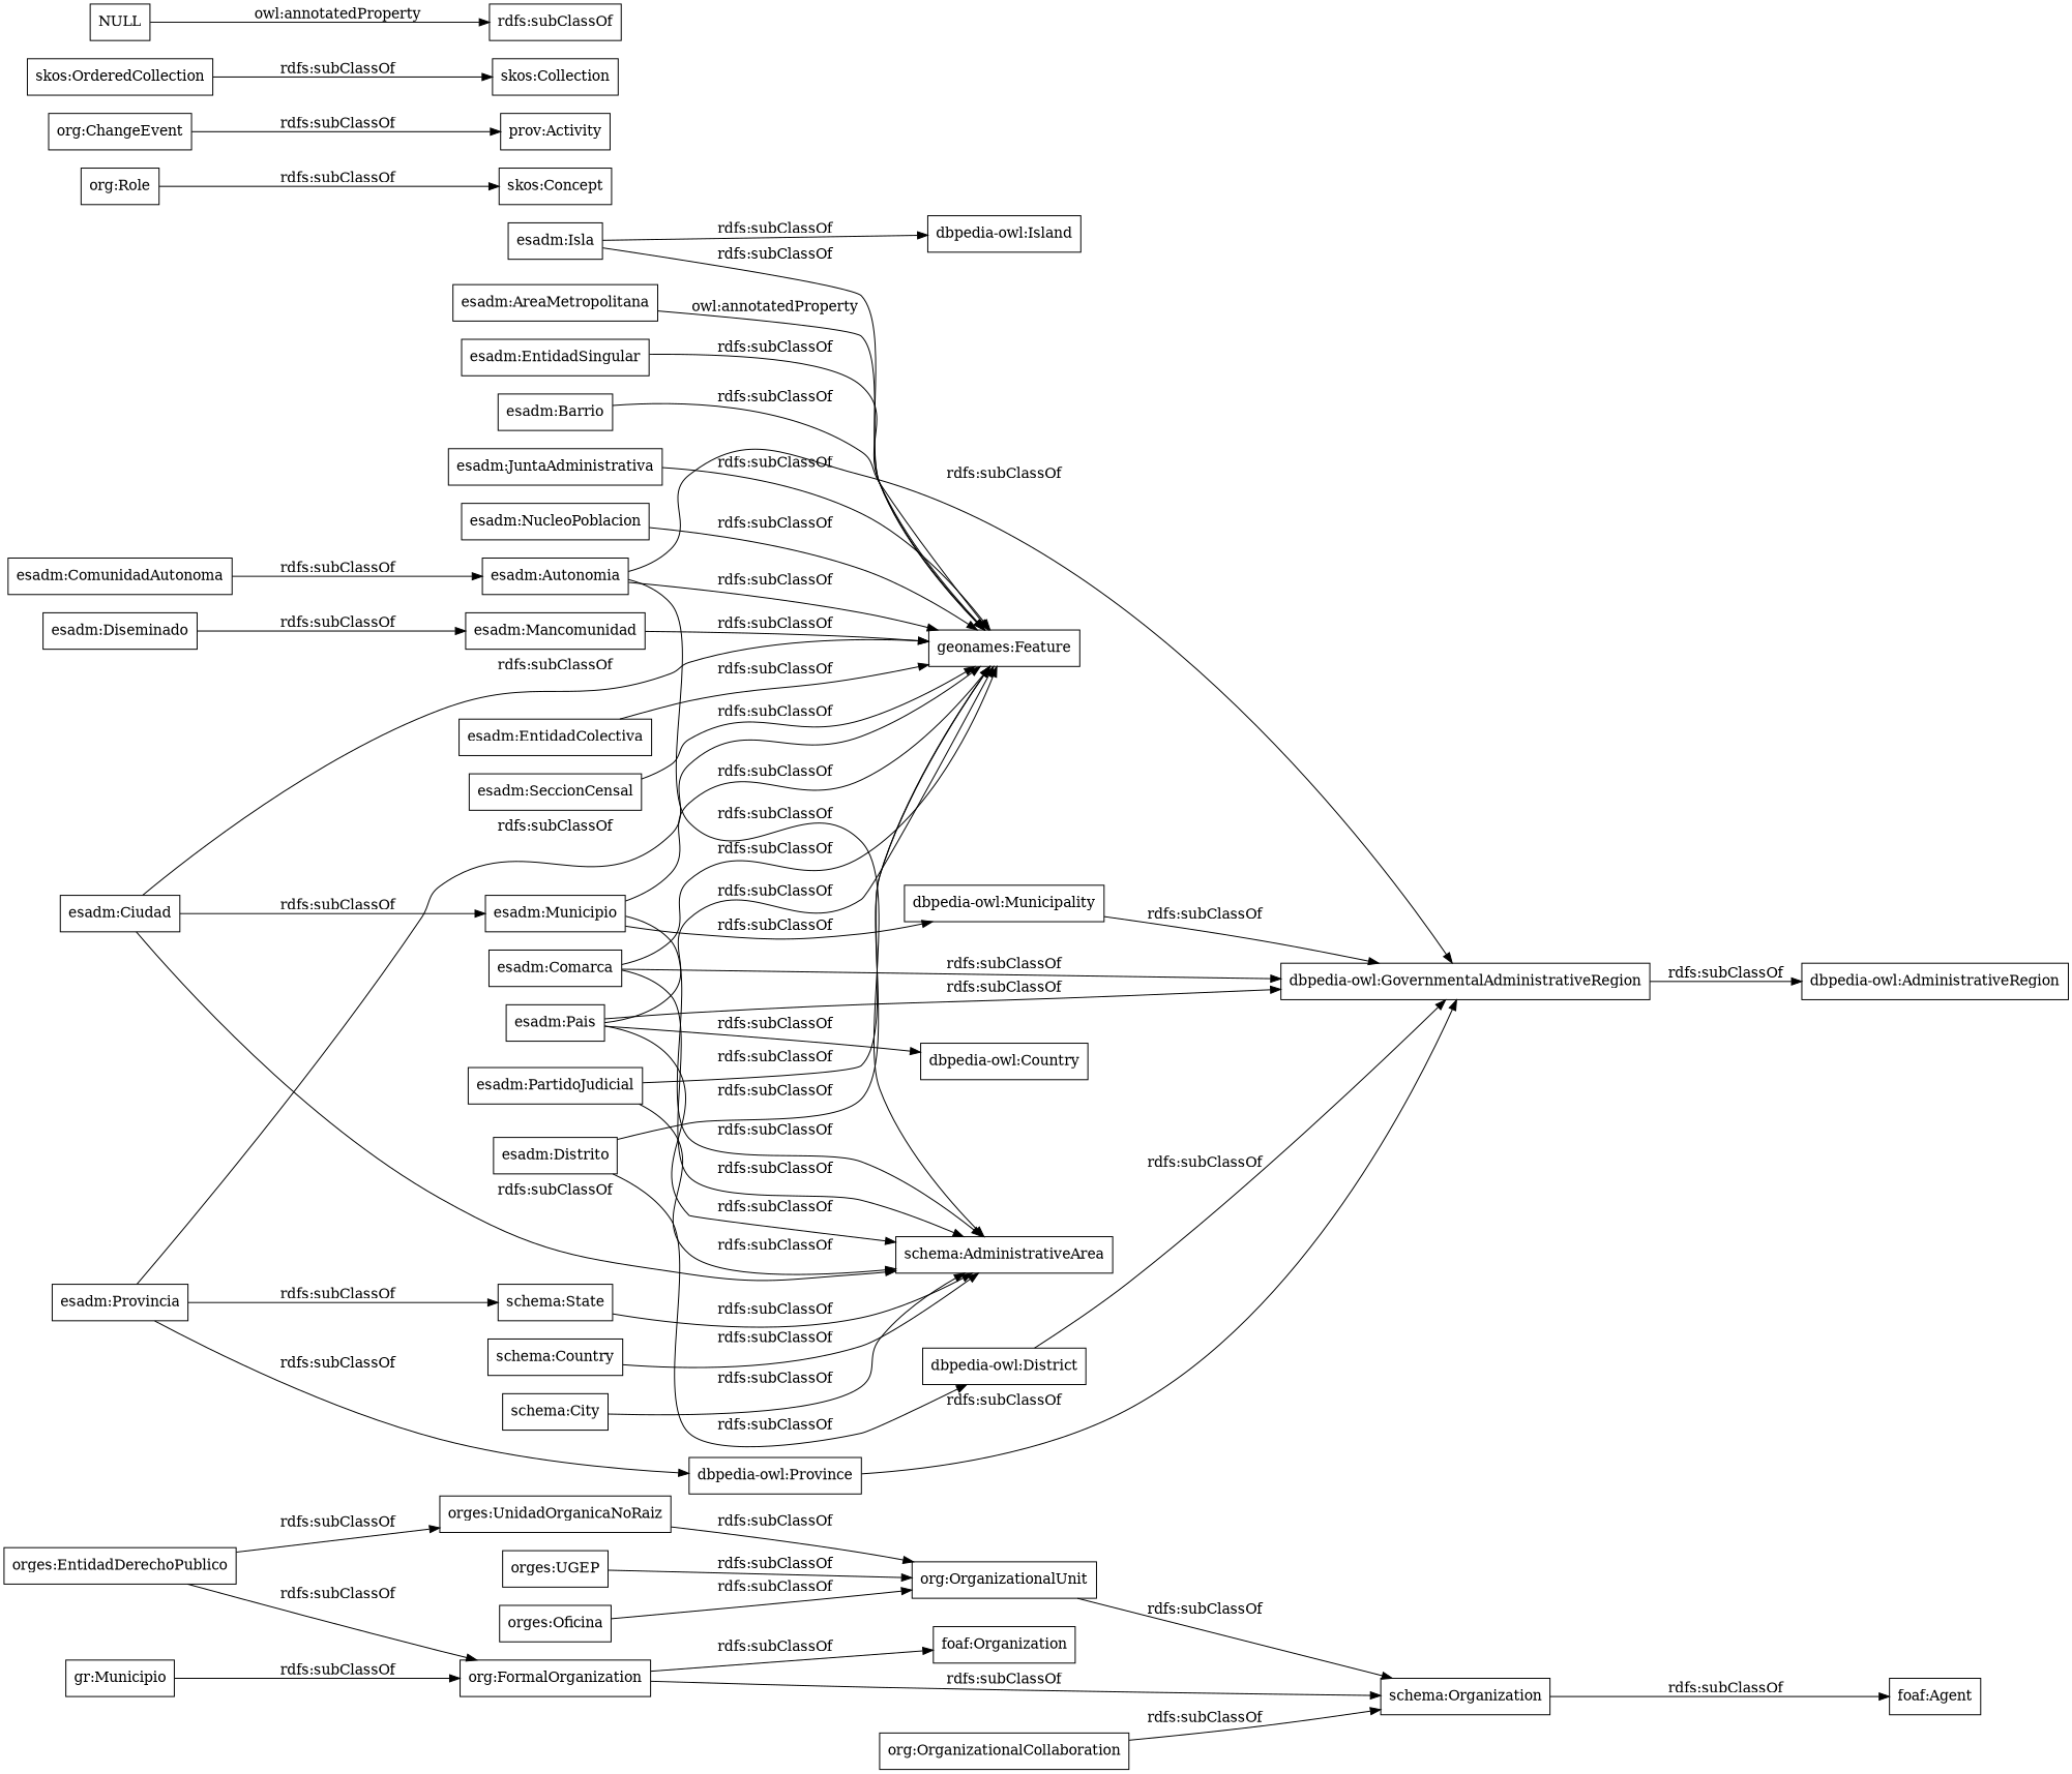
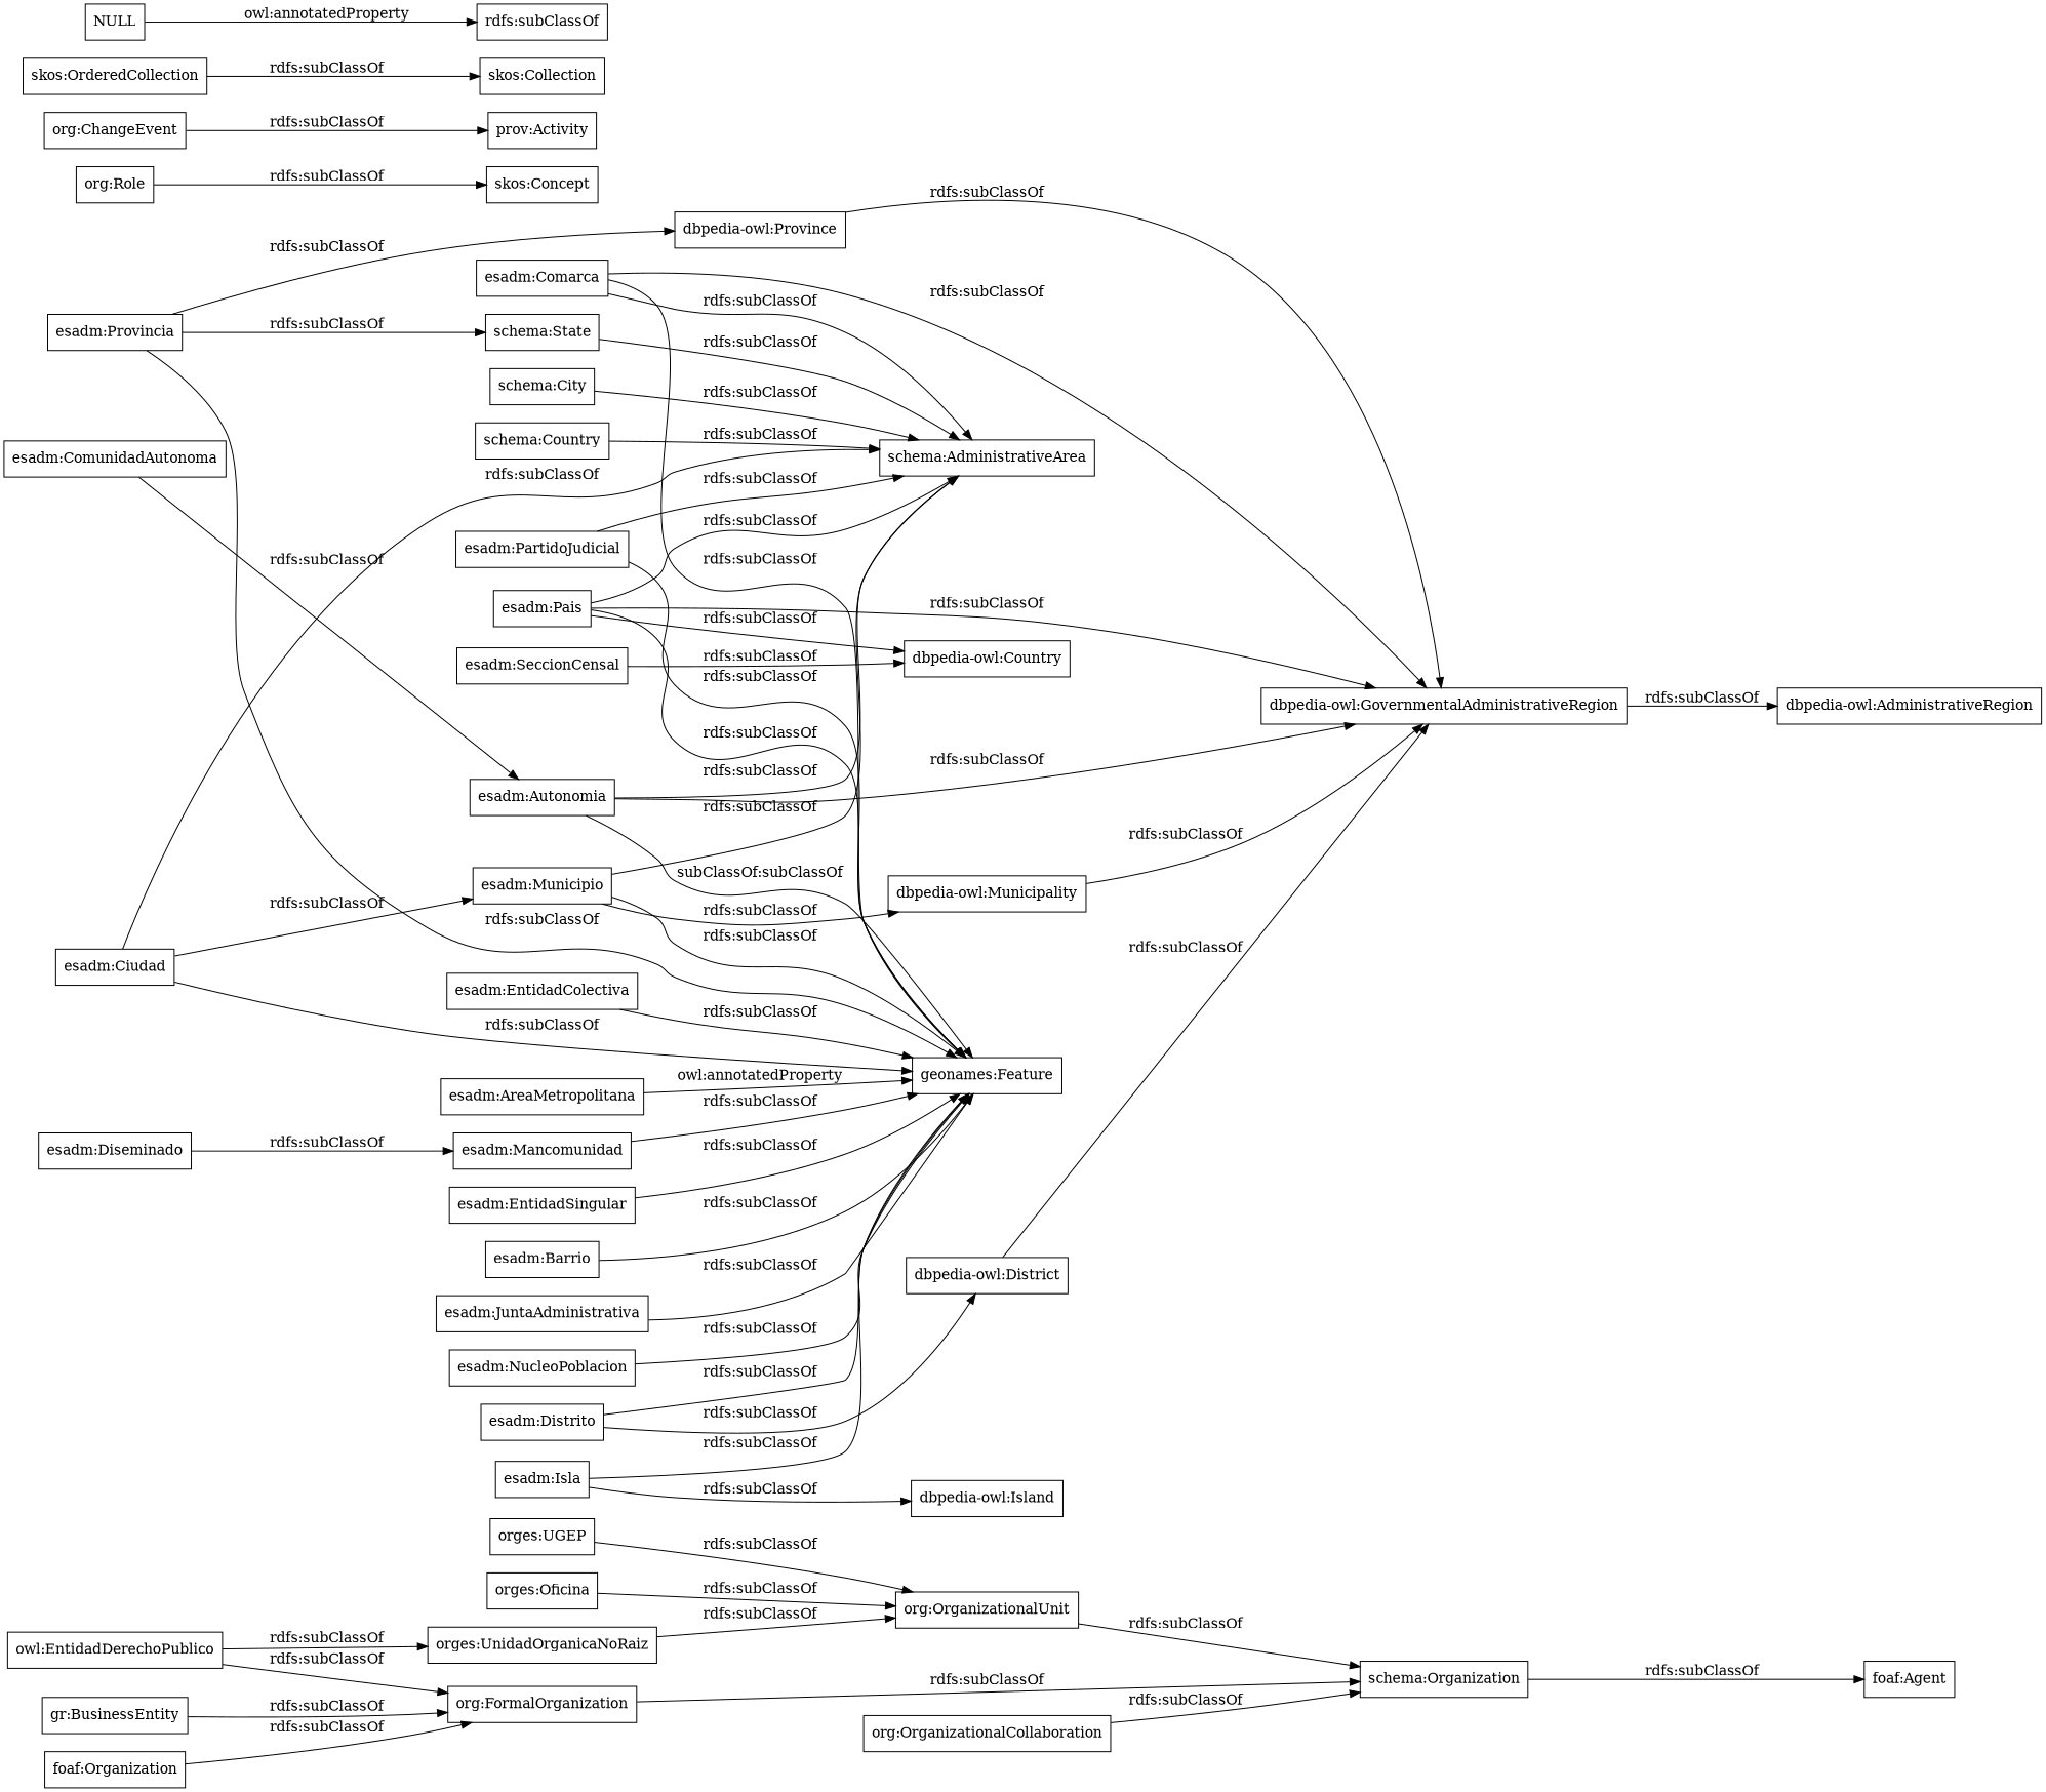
  digraph {
    rankdir=LR
    node [color=black shape=rectangle]
    "orges:Oficina"
    "org:OrganizationalUnit"
    n3 [label="schema:Organization"]
    "orges:UnidadOrganicaNoRaiz"
-   "orges:EntidadDerechoPublico"
+   "orges:EntidadDerechoPublico" [label="owl:EntidadDerechoPublico"]
    "org:FormalOrganization"
    "foaf:Organization"
    "orges:UGEP"
    "esadm:Mancomunidad"
    "geonames:Feature"
    "esadm:Comarca"
    "schema:AdministrativeArea"
    "dbpedia-owl:GovernmentalAdministrativeRegion"
    "dbpedia-owl:AdministrativeRegion"
    "esadm:Isla"
    "dbpedia-owl:Island"
    "schema:State"
    "dbpedia-owl:Province"
    "schema:Country"
    "esadm:EntidadSingular"
    "esadm:Municipio"
    "dbpedia-owl:Municipality"
    "esadm:Pais"
    "dbpedia-owl:Country"
    "esadm:Autonomia"
    "esadm:Barrio"
    "esadm:Diseminado"
    "esadm:JuntaAdministrativa"
    "schema:City"
    "esadm:NucleoPoblacion"
    "esadm:Provincia"
    "esadm:EntidadColectiva"
    "esadm:PartidoJudicial"
    "esadm:ComunidadAutonoma"
    "esadm:Ciudad"
    "dbpedia-owl:District"
    "esadm:Distrito"
    "esadm:SeccionCensal"
    "esadm:AreaMetropolitana"
    "foaf:Agent"
    "org:OrganizationalCollaboration"
    "org:Role"
    "skos:Concept"
    "org:ChangeEvent"
    "prov:Activity"
    "skos:OrderedCollection"
    "skos:Collection"
    NULL
    "rdfs:subClassOf"
-   "gr:BusinessEntity" [label="gr:Municipio"]
+   "gr:BusinessEntity"
    "orges:Oficina" -> "org:OrganizationalUnit" [label="rdfs:subClassOf"]
    "org:OrganizationalUnit" -> n3 [label="rdfs:subClassOf"]
    n3 -> "foaf:Agent" [label="rdfs:subClassOf"]
    "orges:UnidadOrganicaNoRaiz" -> "org:OrganizationalUnit" [label="rdfs:subClassOf"]
    "orges:EntidadDerechoPublico" -> "orges:UnidadOrganicaNoRaiz" [label="rdfs:subClassOf"]
    "orges:EntidadDerechoPublico" -> "org:FormalOrganization" [label="rdfs:subClassOf"]
    "org:FormalOrganization" -> n3 [label="rdfs:subClassOf"]
-   "org:FormalOrganization" -> "foaf:Organization" [label="rdfs:subClassOf"]
+   "foaf:Organization" -> "org:FormalOrganization" [label="rdfs:subClassOf"]
    "orges:UGEP" -> "org:OrganizationalUnit" [label="rdfs:subClassOf"]
    "esadm:Mancomunidad" -> "geonames:Feature" [label="rdfs:subClassOf"]
    "esadm:Comarca" -> "geonames:Feature" [label="rdfs:subClassOf"]
    "esadm:Comarca" -> "schema:AdministrativeArea" [label="rdfs:subClassOf"]
    "esadm:Comarca" -> "dbpedia-owl:GovernmentalAdministrativeRegion" [label="rdfs:subClassOf"]
    "dbpedia-owl:GovernmentalAdministrativeRegion" -> "dbpedia-owl:AdministrativeRegion" [label="rdfs:subClassOf"]
    "esadm:Isla" -> "geonames:Feature" [label="rdfs:subClassOf"]
    "esadm:Isla" -> "dbpedia-owl:Island" [label="rdfs:subClassOf"]
    "schema:State" -> "schema:AdministrativeArea" [label="rdfs:subClassOf"]
    "dbpedia-owl:Province" -> "dbpedia-owl:GovernmentalAdministrativeRegion" [label="rdfs:subClassOf"]
    "schema:Country" -> "schema:AdministrativeArea" [label="rdfs:subClassOf"]
    "esadm:EntidadSingular" -> "geonames:Feature" [label="rdfs:subClassOf"]
    "esadm:Municipio" -> "geonames:Feature" [label="rdfs:subClassOf"]
    "esadm:Municipio" -> "schema:AdministrativeArea" [label="rdfs:subClassOf"]
    "esadm:Municipio" -> "dbpedia-owl:Municipality" [label="rdfs:subClassOf"]
    "dbpedia-owl:Municipality" -> "dbpedia-owl:GovernmentalAdministrativeRegion" [label="rdfs:subClassOf"]
    "esadm:Pais" -> "geonames:Feature" [label="rdfs:subClassOf"]
    "esadm:Pais" -> "schema:AdministrativeArea" [label="rdfs:subClassOf"]
    "esadm:Pais" -> "dbpedia-owl:GovernmentalAdministrativeRegion" [label="rdfs:subClassOf"]
    "esadm:Pais" -> "dbpedia-owl:Country" [label="rdfs:subClassOf"]
-   "esadm:Autonomia" -> "geonames:Feature" [label="rdfs:subClassOf"]
+   "esadm:Autonomia" -> "geonames:Feature" [label="subClassOf:subClassOf"]
    "esadm:Autonomia" -> "schema:AdministrativeArea" [label="rdfs:subClassOf"]
    "esadm:Autonomia" -> "dbpedia-owl:GovernmentalAdministrativeRegion" [label="rdfs:subClassOf"]
    "esadm:Barrio" -> "geonames:Feature" [label="rdfs:subClassOf"]
    "esadm:Diseminado" -> "esadm:Mancomunidad" [label="rdfs:subClassOf"]
    "esadm:JuntaAdministrativa" -> "geonames:Feature" [label="rdfs:subClassOf"]
    "schema:City" -> "schema:AdministrativeArea" [label="rdfs:subClassOf"]
    "esadm:NucleoPoblacion" -> "geonames:Feature" [label="rdfs:subClassOf"]
    "esadm:Provincia" -> "geonames:Feature" [label="rdfs:subClassOf"]
    "esadm:Provincia" -> "schema:State" [label="rdfs:subClassOf"]
    "esadm:Provincia" -> "dbpedia-owl:Province" [label="rdfs:subClassOf"]
    "esadm:EntidadColectiva" -> "geonames:Feature" [label="rdfs:subClassOf"]
    "esadm:PartidoJudicial" -> "geonames:Feature" [label="rdfs:subClassOf"]
    "esadm:PartidoJudicial" -> "schema:AdministrativeArea" [label="rdfs:subClassOf"]
    "esadm:ComunidadAutonoma" -> "esadm:Autonomia" [label="rdfs:subClassOf"]
    "esadm:Ciudad" -> "geonames:Feature" [label="rdfs:subClassOf"]
    "esadm:Ciudad" -> "schema:AdministrativeArea" [label="rdfs:subClassOf"]
    "esadm:Ciudad" -> "esadm:Municipio" [label="rdfs:subClassOf"]
    "dbpedia-owl:District" -> "dbpedia-owl:GovernmentalAdministrativeRegion" [label="rdfs:subClassOf"]
    "esadm:Distrito" -> "geonames:Feature" [label="rdfs:subClassOf"]
    "esadm:Distrito" -> "dbpedia-owl:District" [label="rdfs:subClassOf"]
-   "esadm:SeccionCensal" -> "geonames:Feature" [label="rdfs:subClassOf"]
+   "esadm:SeccionCensal" -> "dbpedia-owl:Country" [label="rdfs:subClassOf"]
    "esadm:AreaMetropolitana" -> "geonames:Feature" [label="owl:annotatedProperty"]
    "org:OrganizationalCollaboration" -> n3 [label="rdfs:subClassOf"]
    "org:Role" -> "skos:Concept" [label="rdfs:subClassOf"]
    "org:ChangeEvent" -> "prov:Activity" [label="rdfs:subClassOf"]
    "skos:OrderedCollection" -> "skos:Collection" [label="rdfs:subClassOf"]
    NULL -> "rdfs:subClassOf" [label="owl:annotatedProperty"]
    "gr:BusinessEntity" -> "org:FormalOrganization" [label="rdfs:subClassOf"]
  }
